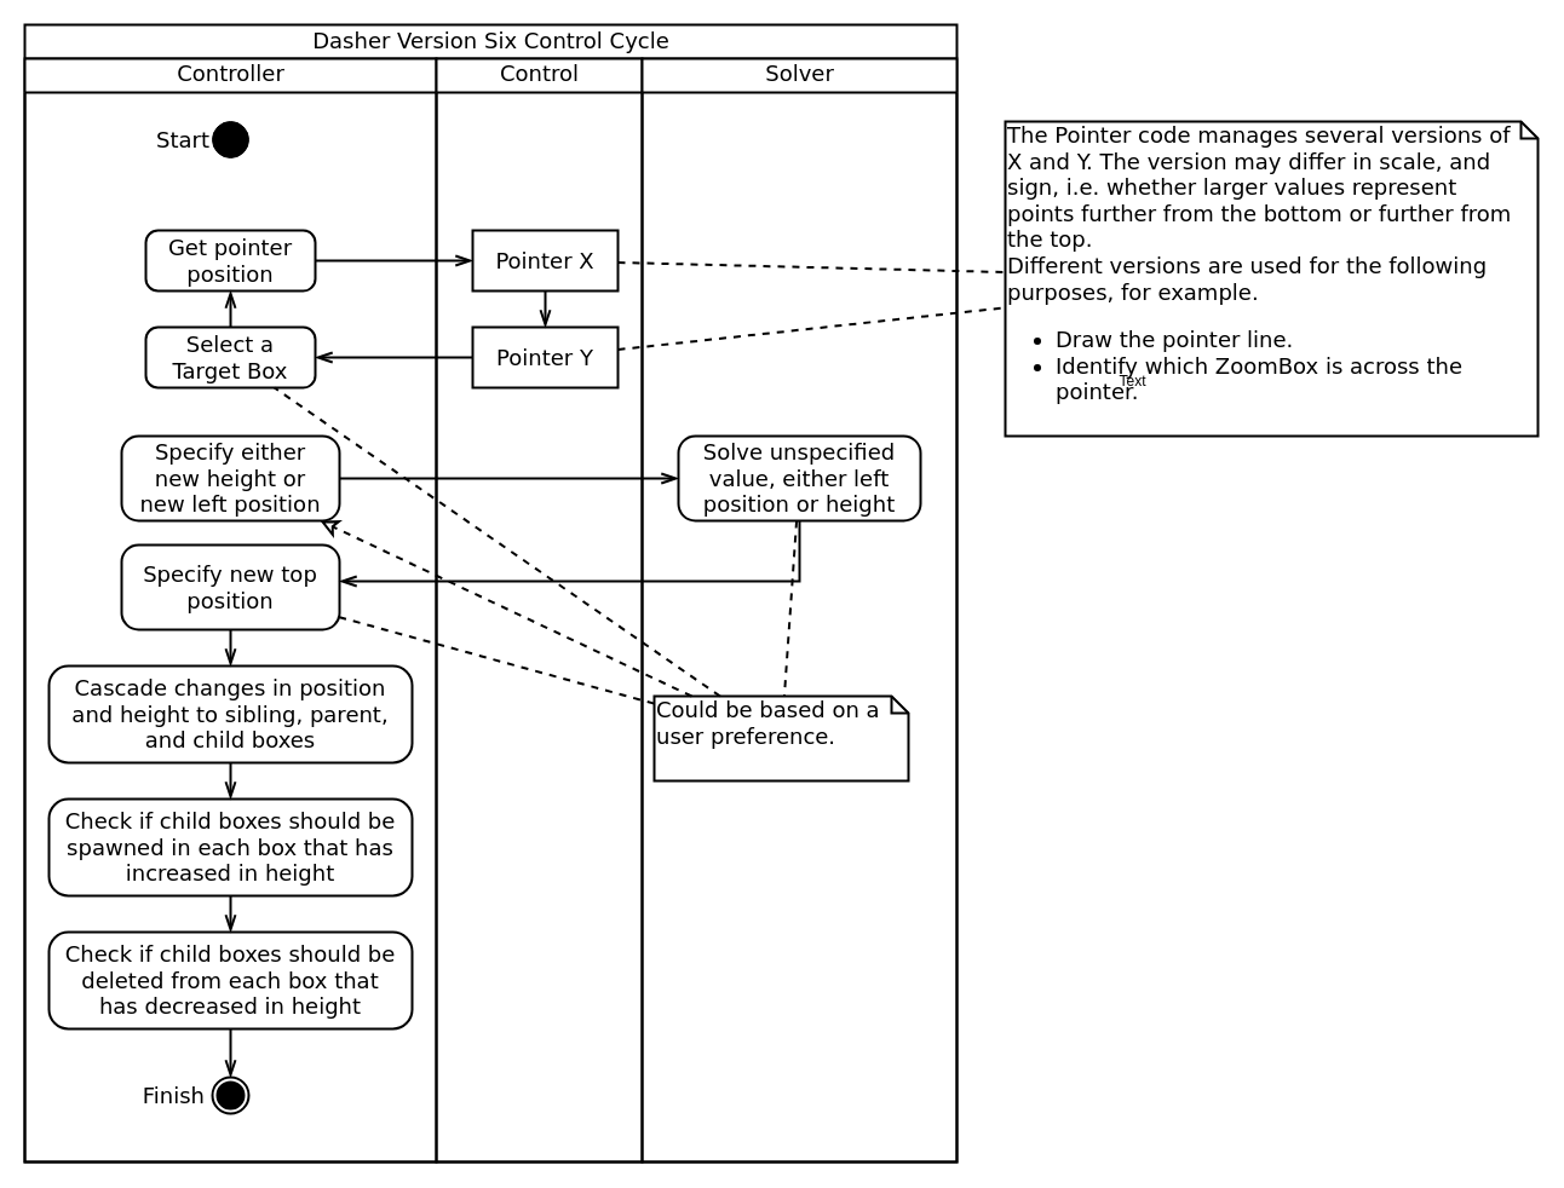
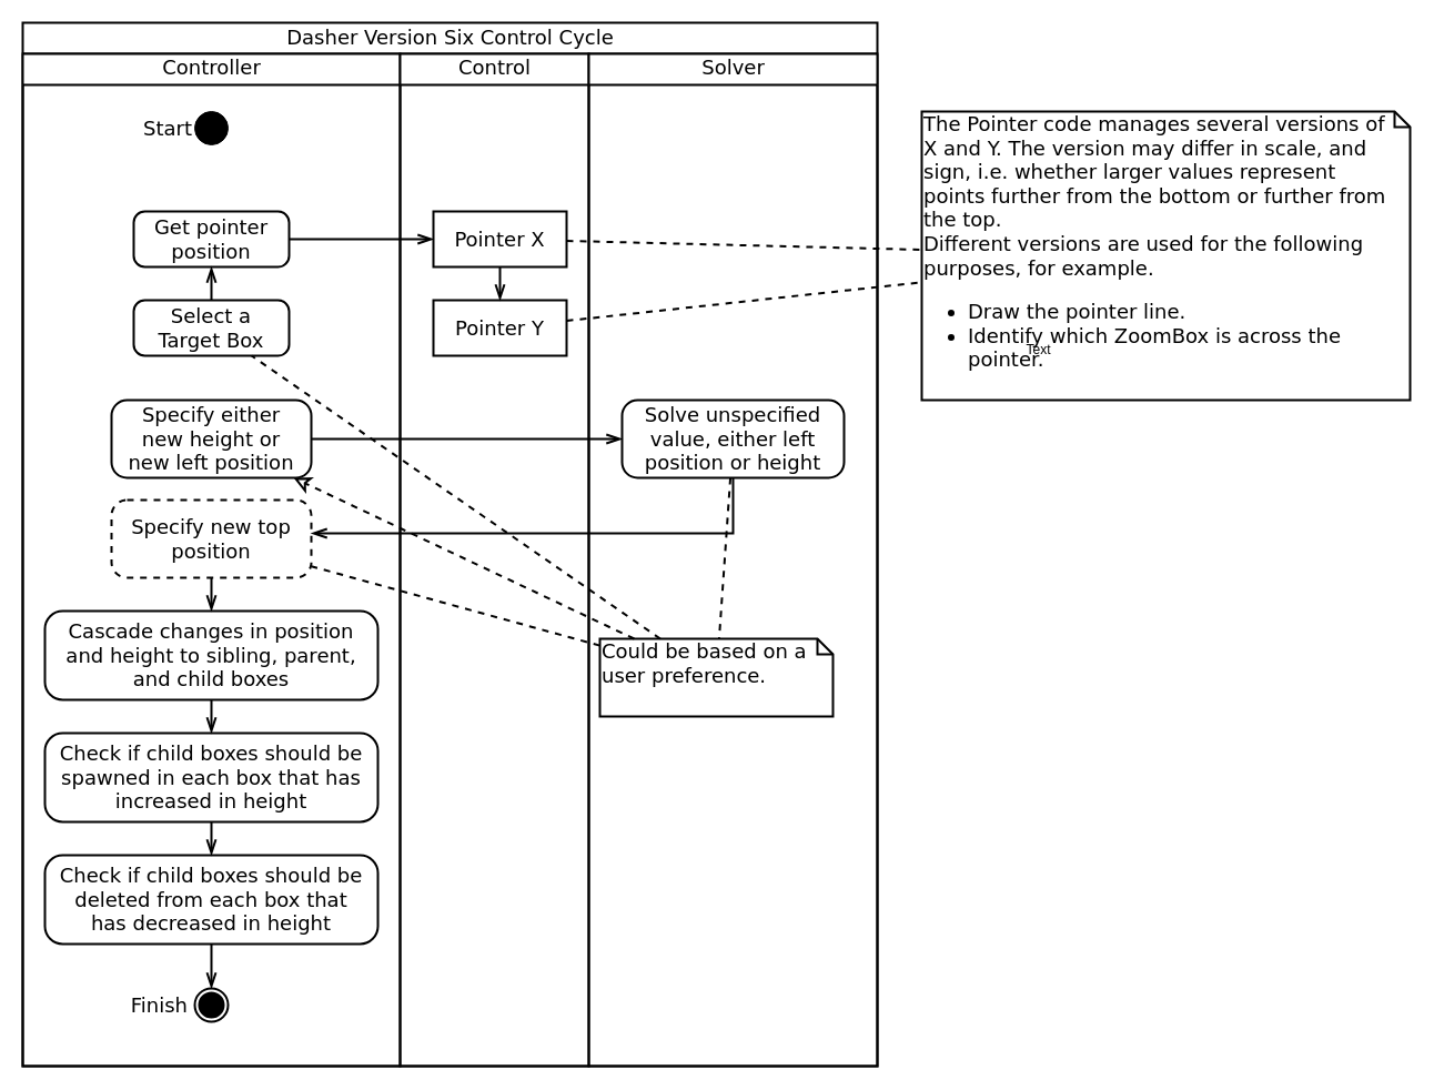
  <mxCell id="0" />
  <mxCell id="1" parent="0" />
  <mxCell id="2" value="Dasher Version Six Control Cycle" style="swimlane;html=1;childLayout=stackLayout;resizeParent=1;resizeParentMax=0;startSize=28;fontStyle=0;fontSize=18;strokeWidth=2;spacingBottom=3;fontFamily=DejaVu Sans;" parent="1" vertex="1"><mxGeometry x="20" y="20" width="770" height="940" as="geometry" /></mxCell>
  <mxCell id="3" value="" style="endArrow=openThin;html=1;fontSize=18;strokeWidth=2;endFill=0;endSize=10;labelBackgroundColor=none;spacingTop=-55;align=left;rounded=0;elbow=vertical;fontFamily=DejaVu Sans;" parent="2" source="11" target="26" edge="1"><mxGeometry width="50" height="50" relative="1" as="geometry"><mxPoint x="187.144" y="930" as="sourcePoint" /><mxPoint x="500" y="379" as="targetPoint" /></mxGeometry></mxCell>
  <mxCell id="4" value="Controller" style="swimlane;html=1;startSize=28;fontStyle=0;fontSize=18;strokeWidth=2;spacingBottom=4;fontFamily=DejaVu Sans;" parent="2" vertex="1"><mxGeometry y="28" width="340" height="912" as="geometry" /></mxCell>
  <mxCell id="5" value="Finish" style="ellipse;html=1;shape=endState;fillColor=#000000;strokeColor=#000000;perimeterSpacing=0;strokeWidth=2;align=right;fontSize=18;spacingLeft=0;fontFamily=DejaVu Sans;spacing=32;" parent="4" vertex="1"><mxGeometry x="155" y="842" width="30" height="30" as="geometry" /></mxCell>
  <mxCell id="6" value="Check if child boxes should be deleted from each box that has decreased in height" style="rounded=1;shadow=0;comic=0;labelBackgroundColor=none;strokeColor=#000000;strokeWidth=2;fillColor=none;fontFamily=DejaVu Sans;fontSize=18;fontColor=#000000;align=center;arcSize=20;spacingTop=10;spacingLeft=10;spacing=2;spacingBottom=10;spacingRight=10;points=[[0.2, 0], [0.4, 0], [0.6, 0], [0.8, 0], [0.5,1]];whiteSpace=wrap;" vertex="1" parent="4"><mxGeometry x="20" y="722" width="300" height="80" as="geometry" /></mxCell>
- <mxCell id="7" value="Specify new top position" style="rounded=1;shadow=0;comic=0;labelBackgroundColor=none;strokeColor=#000000;strokeWidth=2;fillColor=none;fontFamily=DejaVu Sans;fontSize=18;fontColor=#000000;align=center;arcSize=20;spacingTop=10;spacingLeft=10;spacing=2;spacingBottom=10;spacingRight=10;points=[[0.2, 0], [0.4, 0], [0.6, 0], [0.8, 0], [0.5,1]];whiteSpace=wrap;" vertex="1" parent="4"><mxGeometry x="80" y="402" width="180" height="70" as="geometry" /></mxCell>
+ <mxCell id="7" value="Specify new top position" style="rounded=1;shadow=0;comic=0;labelBackgroundColor=none;strokeColor=#000000;strokeWidth=2;fillColor=none;fontFamily=DejaVu Sans;fontSize=18;fontColor=#000000;align=center;arcSize=20;spacingTop=10;spacingLeft=10;spacing=2;spacingBottom=10;spacingRight=10;points=[[0.2, 0], [0.4, 0], [0.6, 0], [0.8, 0], [0.5,1]];whiteSpace=wrap;dashed=1;" vertex="1" parent="4"><mxGeometry x="80" y="402" width="180" height="70" as="geometry" /></mxCell>
  <mxCell id="8" value="Start" style="ellipse;whiteSpace=wrap;html=1;rounded=0;shadow=0;comic=0;labelBackgroundColor=none;strokeColor=#000000;strokeWidth=1;fillColor=#000000;fontFamily=DejaVu Sans;fontSize=18;fontColor=#000000;align=right;aspect=fixed;verticalAlign=middle;spacing=32;" parent="4" vertex="1"><mxGeometry x="155.0" y="52" width="30" height="30" as="geometry" /></mxCell>
  <mxCell id="9" value="Get pointer position" style="rounded=1;shadow=0;comic=0;labelBackgroundColor=none;strokeColor=#000000;strokeWidth=2;fillColor=none;fontFamily=DejaVu Sans;fontSize=18;fontColor=#000000;align=center;arcSize=20;spacingTop=10;spacingLeft=10;spacing=2;spacingBottom=10;spacingRight=10;points=[[0.2, 0], [0.4, 0], [0.6, 0], [0.8, 0], [0.5,1]];whiteSpace=wrap;" parent="4" vertex="1"><mxGeometry x="100" y="142" width="140" height="50" as="geometry" /></mxCell>
  <mxCell id="10" value="Select a Target Box" style="rounded=1;shadow=0;comic=0;labelBackgroundColor=none;strokeColor=#000000;strokeWidth=2;fillColor=none;fontFamily=DejaVu Sans;fontSize=18;fontColor=#000000;align=center;arcSize=20;spacingTop=10;spacingLeft=10;spacing=2;spacingBottom=10;spacingRight=10;points=[[0.2, 0], [0.4, 0], [0.6, 0], [0.8, 0], [0.5,1]];whiteSpace=wrap;" vertex="1" parent="4"><mxGeometry x="100" y="222" width="140" height="50" as="geometry" /></mxCell>
  <mxCell id="11" value="Specify either new height or new left position" style="rounded=1;shadow=0;comic=0;labelBackgroundColor=none;strokeColor=#000000;strokeWidth=2;fillColor=none;fontFamily=DejaVu Sans;fontSize=18;fontColor=#000000;align=center;arcSize=20;spacingTop=10;spacingLeft=10;spacing=2;spacingBottom=10;spacingRight=10;points=[[0.2, 0], [0.4, 0], [0.6, 0], [0.8, 0], [0.5,1]];whiteSpace=wrap;" vertex="1" parent="4"><mxGeometry x="80" y="312" width="180" height="70" as="geometry" /></mxCell>
  <mxCell id="12" value="" style="endArrow=openThin;html=1;fontSize=18;strokeWidth=2;endFill=0;endSize=10;labelBackgroundColor=none;spacingTop=-55;align=left;rounded=0;elbow=vertical;fontFamily=DejaVu Sans;" edge="1" parent="4" source="10" target="9"><mxGeometry width="50" height="50" relative="1" as="geometry"><mxPoint x="400" y="287" as="sourcePoint" /><mxPoint x="225" y="287" as="targetPoint" /></mxGeometry></mxCell>
  <mxCell id="13" value="" style="endArrow=openThin;html=1;fontSize=18;strokeWidth=2;endFill=0;endSize=10;labelBackgroundColor=none;spacingTop=-55;align=left;rounded=0;elbow=vertical;fontFamily=DejaVu Sans;" edge="1" parent="4" source="7" target="14"><mxGeometry width="50" height="50" relative="1" as="geometry"><mxPoint x="297.5" y="387" as="sourcePoint" /><mxPoint x="570" y="387" as="targetPoint" /></mxGeometry></mxCell>
  <mxCell id="14" value="Cascade changes in position and height to sibling, parent, and child boxes" style="rounded=1;shadow=0;comic=0;labelBackgroundColor=none;strokeColor=#000000;strokeWidth=2;fillColor=none;fontFamily=DejaVu Sans;fontSize=18;fontColor=#000000;align=center;arcSize=20;spacingTop=10;spacingLeft=10;spacing=2;spacingBottom=10;spacingRight=10;points=[[0.2, 0], [0.4, 0], [0.6, 0], [0.8, 0], [0.5,1]];whiteSpace=wrap;" vertex="1" parent="4"><mxGeometry x="20" y="502" width="300" height="80" as="geometry" /></mxCell>
  <mxCell id="15" value="Check if child boxes should be spawned in each box that has increased in height" style="rounded=1;shadow=0;comic=0;labelBackgroundColor=none;strokeColor=#000000;strokeWidth=2;fillColor=none;fontFamily=DejaVu Sans;fontSize=18;fontColor=#000000;align=center;arcSize=20;spacingTop=10;spacingLeft=10;spacing=2;spacingBottom=10;spacingRight=10;points=[[0.2, 0], [0.4, 0], [0.6, 0], [0.8, 0], [0.5,1]];whiteSpace=wrap;" vertex="1" parent="4"><mxGeometry x="20" y="612" width="300" height="80" as="geometry" /></mxCell>
  <mxCell id="16" value="" style="endArrow=openThin;html=1;fontSize=18;strokeWidth=2;endFill=0;endSize=10;labelBackgroundColor=none;spacingTop=-55;align=left;rounded=0;elbow=vertical;fontFamily=DejaVu Sans;" edge="1" parent="4" source="14" target="15"><mxGeometry width="50" height="50" relative="1" as="geometry"><mxPoint x="207.5" y="150" as="sourcePoint" /><mxPoint x="207.5" y="210" as="targetPoint" /></mxGeometry></mxCell>
  <mxCell id="17" value="" style="endArrow=openThin;html=1;fontSize=18;strokeWidth=2;endFill=0;endSize=10;labelBackgroundColor=none;spacingTop=-55;align=left;rounded=0;elbow=vertical;fontFamily=DejaVu Sans;" edge="1" parent="4" source="15" target="6"><mxGeometry width="50" height="50" relative="1" as="geometry"><mxPoint x="209.091" y="650" as="sourcePoint" /><mxPoint x="208.409" y="680" as="targetPoint" /></mxGeometry></mxCell>
  <mxCell id="18" value="" style="endArrow=openThin;html=1;fontSize=18;strokeWidth=2;endFill=0;endSize=10;labelBackgroundColor=none;spacingTop=-55;align=left;rounded=0;elbow=vertical;fontFamily=DejaVu Sans;" edge="1" parent="4" source="6" target="5"><mxGeometry width="50" height="50" relative="1" as="geometry"><mxPoint x="220" y="150" as="sourcePoint" /><mxPoint x="220" y="210" as="targetPoint" /></mxGeometry></mxCell>
  <mxCell id="19" value="Control" style="swimlane;html=1;startSize=28;fontStyle=0;fontSize=18;strokeWidth=2;spacingBottom=4;fontFamily=DejaVu Sans;" parent="2" vertex="1"><mxGeometry x="340" y="28" width="170" height="912" as="geometry" /></mxCell>
  <mxCell id="20" value="Pointer X" style="rounded=0;shadow=0;comic=0;labelBackgroundColor=none;strokeColor=#000000;strokeWidth=2;fillColor=none;fontFamily=DejaVu Sans;fontSize=18;fontColor=#000000;align=center;arcSize=20;spacingTop=10;spacingLeft=10;spacing=2;spacingBottom=10;spacingRight=10;points=[[0.2, 0], [0.4, 0], [0.6, 0], [0.8, 0], [0.5,1]];whiteSpace=wrap;" vertex="1" parent="19"><mxGeometry x="30" y="142" width="120" height="50" as="geometry" /></mxCell>
  <mxCell id="21" value="Pointer Y" style="rounded=0;shadow=0;comic=0;labelBackgroundColor=none;strokeColor=#000000;strokeWidth=2;fillColor=none;fontFamily=DejaVu Sans;fontSize=18;fontColor=#000000;align=center;arcSize=20;spacingTop=10;spacingLeft=10;spacing=2;spacingBottom=10;spacingRight=10;points=[[0.2, 0], [0.4, 0], [0.6, 0], [0.8, 0], [0.5,1]];whiteSpace=wrap;" vertex="1" parent="19"><mxGeometry x="30" y="222" width="120" height="50" as="geometry" /></mxCell>
  <mxCell id="22" value="" style="endArrow=openThin;html=1;fontSize=18;strokeWidth=2;endFill=0;endSize=10;labelBackgroundColor=none;spacingTop=-55;align=left;rounded=0;elbow=vertical;fontFamily=DejaVu Sans;" edge="1" parent="19" source="20" target="21"><mxGeometry width="50" height="50" relative="1" as="geometry"><mxPoint x="-5" y="207" as="sourcePoint" /><mxPoint x="80" y="207" as="targetPoint" /></mxGeometry></mxCell>
  <mxCell id="23" value="" style="endArrow=openThin;html=1;fontSize=18;strokeWidth=2;endFill=0;endSize=10;labelBackgroundColor=none;spacingTop=-55;align=left;rounded=0;elbow=vertical;fontFamily=DejaVu Sans;" parent="2" source="9" target="20" edge="1"><mxGeometry width="50" height="50" relative="1" as="geometry"><mxPoint x="90" y="740" as="sourcePoint" /><mxPoint x="530" y="409" as="targetPoint" /></mxGeometry></mxCell>
- <mxCell id="24" value="" style="endArrow=openThin;html=1;fontSize=18;strokeWidth=2;endFill=0;endSize=10;labelBackgroundColor=none;spacingTop=-55;align=left;rounded=0;elbow=vertical;fontFamily=DejaVu Sans;" edge="1" parent="2" source="21" target="10"><mxGeometry width="50" height="50" relative="1" as="geometry"><mxPoint x="465" y="235" as="sourcePoint" /><mxPoint x="550" y="235" as="targetPoint" /></mxGeometry></mxCell>
  <mxCell id="25" value="Solver" style="swimlane;html=1;startSize=28;fontStyle=0;fontSize=18;strokeWidth=2;spacingBottom=4;fontFamily=DejaVu Sans;" vertex="1" parent="2"><mxGeometry x="510" y="28" width="260" height="912" as="geometry" /></mxCell>
  <mxCell id="26" value="Solve unspecified value, either left position or height" style="rounded=1;shadow=0;comic=0;labelBackgroundColor=none;strokeColor=#000000;strokeWidth=2;fillColor=none;fontFamily=DejaVu Sans;fontSize=18;fontColor=#000000;align=center;arcSize=20;spacingTop=10;spacingLeft=10;spacing=2;spacingBottom=10;spacingRight=10;points=[[0.2, 0], [0.4, 0], [0.6, 0], [0.8, 0], [0.5,1]];whiteSpace=wrap;" vertex="1" parent="25"><mxGeometry x="30" y="312" width="200" height="70" as="geometry" /></mxCell>
  <mxCell id="27" value="" style="endArrow=none;html=1;fontSize=18;strokeWidth=2;endFill=0;labelBackgroundColor=none;spacingTop=-55;align=left;rounded=0;dashed=1;endSize=10;fontFamily=DejaVu Sans;" edge="1" parent="25" source="26" target="28"><mxGeometry width="50" height="50" relative="1" as="geometry"><mxPoint x="-30" y="179.586" as="sourcePoint" /><mxPoint x="270" y="192.517" as="targetPoint" /></mxGeometry></mxCell>
  <mxCell id="28" value="Could be based on a user preference." style="shape=note;whiteSpace=wrap;html=1;size=14;verticalAlign=top;align=left;spacingTop=-6;strokeWidth=2;fontSize=18;fillColor=none;spacingRight=13;fontStyle=0;fontFamily=DejaVu Sans;" vertex="1" parent="25"><mxGeometry x="10" y="527" width="210" height="70" as="geometry" /></mxCell>
  <mxCell id="29" value="" style="endArrow=openThin;html=1;fontSize=18;strokeWidth=2;endFill=0;endSize=10;labelBackgroundColor=none;spacingTop=-55;align=left;rounded=0;elbow=vertical;edgeStyle=elbowEdgeStyle;fontFamily=DejaVu Sans;" parent="2" source="26" target="7" edge="1"><mxGeometry width="50" height="50" relative="1" as="geometry"><mxPoint x="185" y="135" as="sourcePoint" /><mxPoint x="165" y="930" as="targetPoint" /><Array as="points"><mxPoint x="380" y="460" /></Array></mxGeometry></mxCell>
  <mxCell id="30" value="" style="endArrow=none;html=1;fontSize=18;strokeWidth=2;endFill=0;labelBackgroundColor=none;spacingTop=-55;align=left;rounded=0;dashed=1;endSize=10;fontFamily=DejaVu Sans;" edge="1" parent="2" source="28" target="10"><mxGeometry width="50" height="50" relative="1" as="geometry"><mxPoint x="480" y="207.586" as="sourcePoint" /><mxPoint x="780" y="220.517" as="targetPoint" /></mxGeometry></mxCell>
  <mxCell id="31" value="" style="endArrow=classic;html=1;fontSize=18;strokeWidth=2;endFill=0;labelBackgroundColor=none;spacingTop=-55;align=left;rounded=0;dashed=1;endSize=10;fontFamily=DejaVu Sans;" edge="1" parent="2" source="28" target="11"><mxGeometry width="50" height="50" relative="1" as="geometry"><mxPoint x="-150" y="244.808" as="sourcePoint" /><mxPoint x="65" y="275.128" as="targetPoint" /></mxGeometry></mxCell>
  <mxCell id="32" value="" style="endArrow=none;html=1;fontSize=18;strokeWidth=2;endFill=0;labelBackgroundColor=none;spacingTop=-55;align=left;rounded=0;dashed=1;endSize=10;fontFamily=DejaVu Sans;" edge="1" parent="2" source="28" target="7"><mxGeometry width="50" height="50" relative="1" as="geometry"><mxPoint x="-166.935" y="265" as="sourcePoint" /><mxPoint x="46.935" y="350" as="targetPoint" /></mxGeometry></mxCell>
  <mxCell id="33" value="The Pointer code manages several versions of X and Y. The version may differ in scale, and sign, i.e. whether larger values represent points further from the bottom or further from the top.&lt;br&gt;Different versions are used for the following purposes, for example.&amp;nbsp;&lt;br&gt;&lt;ul&gt;&lt;li&gt;Draw the pointer line.&lt;/li&gt;&lt;li&gt;Identify which ZoomBox is across the pointer.&lt;/li&gt;&lt;/ul&gt;" style="shape=note;whiteSpace=wrap;html=1;size=14;verticalAlign=top;align=left;spacingTop=-6;strokeWidth=2;fontSize=18;fillColor=none;spacingRight=13;fontStyle=0;fontFamily=DejaVu Sans;" vertex="1" parent="1"><mxGeometry x="830" y="100" width="440" height="260" as="geometry" /></mxCell>
  <mxCell id="34" value="Text" style="text;html=1;align=center;verticalAlign=middle;resizable=0;points=[];autosize=1;" vertex="1" parent="33"><mxGeometry x="85" y="205" width="40" height="20" as="geometry" /></mxCell>
  <mxCell id="35" value="" style="endArrow=none;html=1;fontSize=18;strokeWidth=2;endFill=0;labelBackgroundColor=none;spacingTop=-55;align=left;rounded=0;dashed=1;endSize=10;fontFamily=DejaVu Sans;" edge="1" parent="1" target="33" source="21"><mxGeometry width="50" height="50" relative="1" as="geometry"><mxPoint x="550" y="1020" as="sourcePoint" /><mxPoint x="530" y="1297" as="targetPoint" /></mxGeometry></mxCell>
  <mxCell id="36" value="" style="endArrow=none;html=1;fontSize=18;strokeWidth=2;endFill=0;labelBackgroundColor=none;spacingTop=-55;align=left;rounded=0;dashed=1;endSize=10;fontFamily=DejaVu Sans;" edge="1" parent="1" source="20" target="33"><mxGeometry width="50" height="50" relative="1" as="geometry"><mxPoint x="650" y="301.154" as="sourcePoint" /><mxPoint x="760" y="294.103" as="targetPoint" /></mxGeometry></mxCell>
